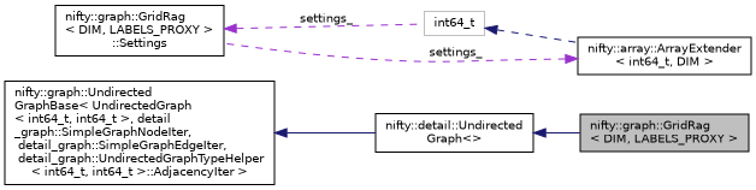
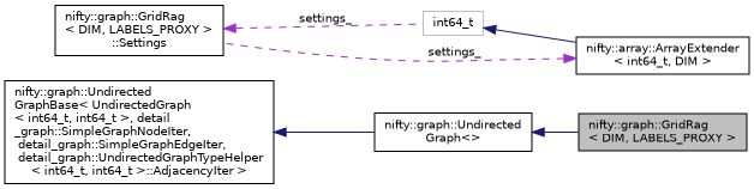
  digraph {
    rankdir=LR
    node [color=black fillcolor=white fontname=Helvetica fontsize=10 shape=record style=filled]
    edge [color=midnightblue dir=back fontname=Helvetica fontsize=10 labelfontname=Helvetica labelfontsize=10 style=solid]
    n1 [fillcolor=grey75 fontcolor=black height=0.2 label="nifty::graph::GridRag\l\< DIM, LABELS_PROXY \>" width=0.4]
-   n2 [height=0.2 label="nifty::detail::Undirected\lGraph\<\>" width=0.4]
+   n2 [height=0.2 label="nifty::graph::Undirected\lGraph\<\>" width=0.4]
    n3 [height=0.2 label="nifty::graph::Undirected\lGraphBase\< UndirectedGraph\l\< int64_t, int64_t \>, detail\l_graph::SimpleGraphNodeIter,\l detail_graph::SimpleGraphEdgeIter,\l detail_graph::UndirectedGraphTypeHelper\l\< int64_t, int64_t \>::AdjacencyIter \>" width=0.4]
    n4 [height=0.2 label="nifty::graph::GridRag\l\< DIM, LABELS_PROXY \>\l::Settings" width=0.4]
    n5 [color=grey75 height=0.2 label=int64_t width=0.4]
    n6 [height=0.2 label="nifty::array::ArrayExtender\l\< int64_t, DIM \>" width=0.4]
    n2 -> n1
    n3 -> n2
    n4 -> n5 [color=darkorchid3 label=" settings_" style=dashed]
-   n5 -> n6 [style=dashed]
+   n5 -> n6
    n6 -> n4 [color=darkorchid3 label=" settings_" style=dashed]
  }
